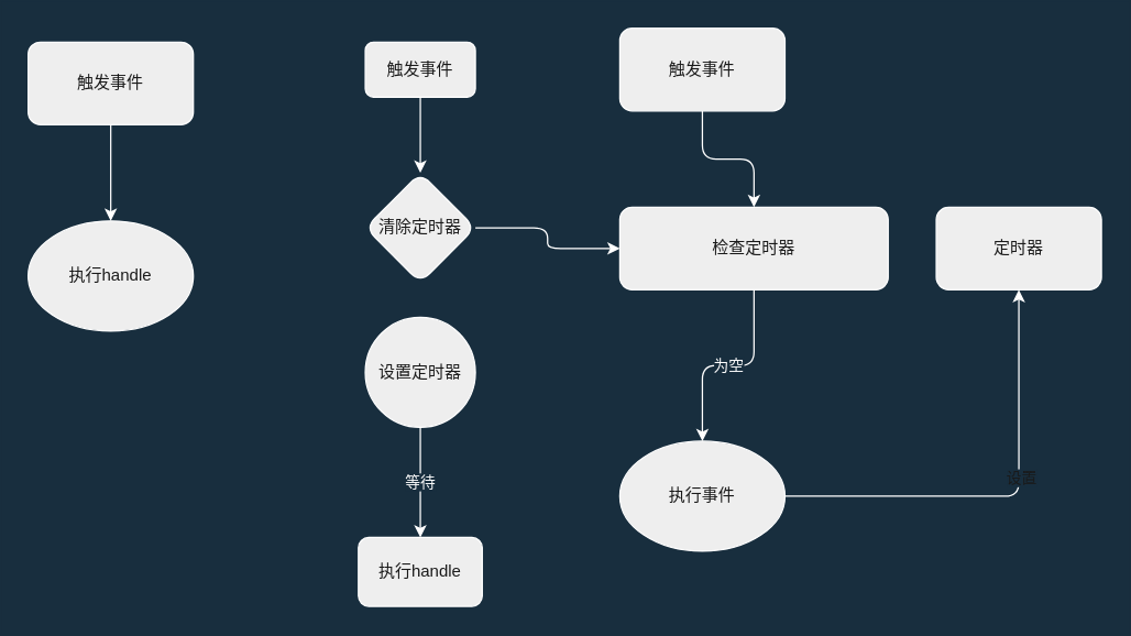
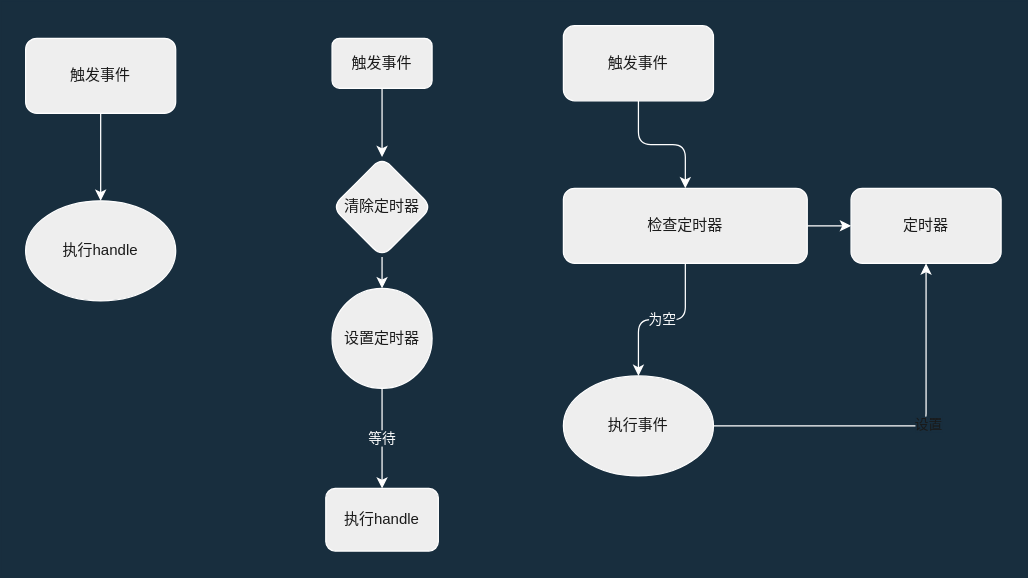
  <mxCell id="0" />
  <mxCell id="1" parent="0" />
  <mxCell id="2" value="" style="edgeStyle=orthogonalEdgeStyle;orthogonalLoop=1;jettySize=auto;html=1;strokeColor=#FFFFFF;fontColor=#FFFFFF;labelBackgroundColor=#182E3E;" edge="1" parent="1" source="3" target="5"><mxGeometry relative="1" as="geometry" /></mxCell>
  <mxCell id="3" value="触发事件" style="whiteSpace=wrap;html=1;fillColor=#EEEEEE;strokeColor=#FFFFFF;fontColor=#1A1A1A;rounded=1;" vertex="1" parent="1"><mxGeometry x="265" y="30" width="80" height="40" as="geometry" /></mxCell>
- <mxCell id="4" value="" style="edgeStyle=orthogonalEdgeStyle;orthogonalLoop=1;jettySize=auto;html=1;strokeColor=#FFFFFF;fontColor=#FFFFFF;labelBackgroundColor=#182E3E;" edge="1" parent="1" source="5" target="16"><mxGeometry relative="1" as="geometry" /></mxCell>
+ <mxCell id="4" value="" style="edgeStyle=orthogonalEdgeStyle;orthogonalLoop=1;jettySize=auto;html=1;strokeColor=#FFFFFF;fontColor=#FFFFFF;labelBackgroundColor=#182E3E;" edge="1" parent="1" source="5" target="7"><mxGeometry relative="1" as="geometry" /></mxCell>
  <mxCell id="5" value="清除定时器" style="rhombus;whiteSpace=wrap;html=1;fillColor=#EEEEEE;strokeColor=#FFFFFF;fontColor=#1A1A1A;rounded=1;" vertex="1" parent="1"><mxGeometry x="265" y="125" width="80" height="80" as="geometry" /></mxCell>
  <mxCell id="6" value="等待" style="edgeStyle=orthogonalEdgeStyle;orthogonalLoop=1;jettySize=auto;html=1;strokeColor=#FFFFFF;fontColor=#FFFFFF;labelBackgroundColor=#182E3E;" edge="1" parent="1" source="7" target="8"><mxGeometry relative="1" as="geometry" /></mxCell>
  <mxCell id="7" value="设置定时器" style="ellipse;whiteSpace=wrap;html=1;fillColor=#EEEEEE;strokeColor=#FFFFFF;fontColor=#1A1A1A;" vertex="1" parent="1"><mxGeometry x="265" y="230" width="80" height="80" as="geometry" /></mxCell>
  <mxCell id="8" value="执行handle" style="whiteSpace=wrap;html=1;fillColor=#EEEEEE;strokeColor=#FFFFFF;fontColor=#1A1A1A;rounded=1;" vertex="1" parent="1"><mxGeometry x="260" y="390" width="90" height="50" as="geometry" /></mxCell>
  <mxCell id="9" value="" style="edgeStyle=orthogonalEdgeStyle;orthogonalLoop=1;jettySize=auto;html=1;strokeColor=#FFFFFF;fontColor=#FFFFFF;labelBackgroundColor=#182E3E;" edge="1" parent="1" source="10" target="11"><mxGeometry relative="1" as="geometry" /></mxCell>
  <mxCell id="10" value="触发事件" style="whiteSpace=wrap;html=1;fillColor=#EEEEEE;strokeColor=#FFFFFF;fontColor=#1A1A1A;rounded=1;" vertex="1" parent="1"><mxGeometry x="20" y="30" width="120" height="60" as="geometry" /></mxCell>
  <mxCell id="11" value="执行handle" style="ellipse;whiteSpace=wrap;html=1;fillColor=#EEEEEE;strokeColor=#FFFFFF;fontColor=#1A1A1A;rounded=1;" vertex="1" parent="1"><mxGeometry x="20" y="160" width="120" height="80" as="geometry" /></mxCell>
  <mxCell id="12" value="" style="edgeStyle=orthogonalEdgeStyle;orthogonalLoop=1;jettySize=auto;html=1;strokeColor=#FFFFFF;fontColor=#FFFFFF;labelBackgroundColor=#182E3E;" edge="1" parent="1" source="13" target="16"><mxGeometry relative="1" as="geometry" /></mxCell>
  <mxCell id="13" value="触发事件" style="whiteSpace=wrap;html=1;fillColor=#EEEEEE;strokeColor=#FFFFFF;fontColor=#1A1A1A;rounded=1;" vertex="1" parent="1"><mxGeometry x="450" y="20" width="120" height="60" as="geometry" /></mxCell>
  <mxCell id="14" value="为空" style="edgeStyle=orthogonalEdgeStyle;orthogonalLoop=1;jettySize=auto;html=1;strokeColor=#FFFFFF;fontColor=#FFFFFF;labelBackgroundColor=#182E3E;" edge="1" parent="1" source="16" target="19"><mxGeometry relative="1" as="geometry" /></mxCell>
+ <mxCell id="15" value="" style="edgeStyle=orthogonalEdgeStyle;orthogonalLoop=1;jettySize=auto;html=1;strokeColor=#FFFFFF;fontColor=#FFFFFF;labelBackgroundColor=#182E3E;" edge="1" parent="1" source="16" target="20"><mxGeometry relative="1" as="geometry" /></mxCell>
  <mxCell id="16" value="检查定时器" style="whiteSpace=wrap;html=1;fillColor=#EEEEEE;strokeColor=#FFFFFF;fontColor=#1A1A1A;rounded=1;" vertex="1" parent="1"><mxGeometry x="450" y="150" width="195" height="60" as="geometry" /></mxCell>
  <mxCell id="17" style="edgeStyle=orthogonalEdgeStyle;orthogonalLoop=1;jettySize=auto;html=1;entryX=0.5;entryY=1;entryDx=0;entryDy=0;strokeColor=#FFFFFF;fontColor=#FFFFFF;labelBackgroundColor=#182E3E;" edge="1" parent="1" source="19" target="20"><mxGeometry relative="1" as="geometry" /></mxCell>
  <mxCell id="18" value="设置" style="edgeLabel;html=1;align=center;verticalAlign=middle;resizable=0;points=[];fontColor=#1A1A1A;labelBackgroundColor=#182E3E;rounded=1;" vertex="1" connectable="0" parent="17"><mxGeometry x="0.143" y="1" relative="1" as="geometry"><mxPoint x="2" y="-1" as="offset" /></mxGeometry></mxCell>
- <mxCell id="19" value="执行事件" style="ellipse;whiteSpace=wrap;html=1;fillColor=#EEEEEE;strokeColor=#FFFFFF;fontColor=#1A1A1A;rounded=1;" vertex="1" parent="1"><mxGeometry x="450" y="320" width="120" height="80" as="geometry" /></mxCell>
+ <mxCell id="19" value="执行事件" style="ellipse;whiteSpace=wrap;html=1;fillColor=#EEEEEE;strokeColor=#FFFFFF;fontColor=#1A1A1A;rounded=1;" vertex="1" parent="1"><mxGeometry x="450" y="300" width="120" height="80" as="geometry" /></mxCell>
  <mxCell id="20" value="定时器" style="whiteSpace=wrap;html=1;fillColor=#EEEEEE;strokeColor=#FFFFFF;fontColor=#1A1A1A;rounded=1;" vertex="1" parent="1"><mxGeometry x="680" y="150" width="120" height="60" as="geometry" /></mxCell>
